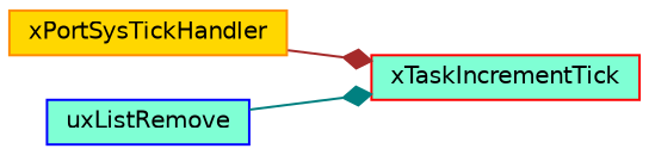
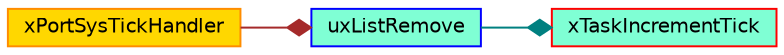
  digraph {
    rankdir=LR
    node [fillcolor=aquamarine fontname=Helvetica fontsize=10 shape=record style=filled]
    edge [arrowhead=diamond fontname=Helvetica fontsize=10 labelfontname=Helvetica labelfontsize=10 style=solid]
    n1 [color=darkorange fillcolor=gold fontcolor=black height=0.2 label=xPortSysTickHandler width=0.4]
    n2 [color=red height=0.2 label=xTaskIncrementTick width=0.4]
    n3 [color=blue height=0.2 label=uxListRemove width=0.4]
-   n1 -> n2 [color=brown]
+   n1 -> n3 [color=brown]
    n3 -> n2 [color=teal]
  }
